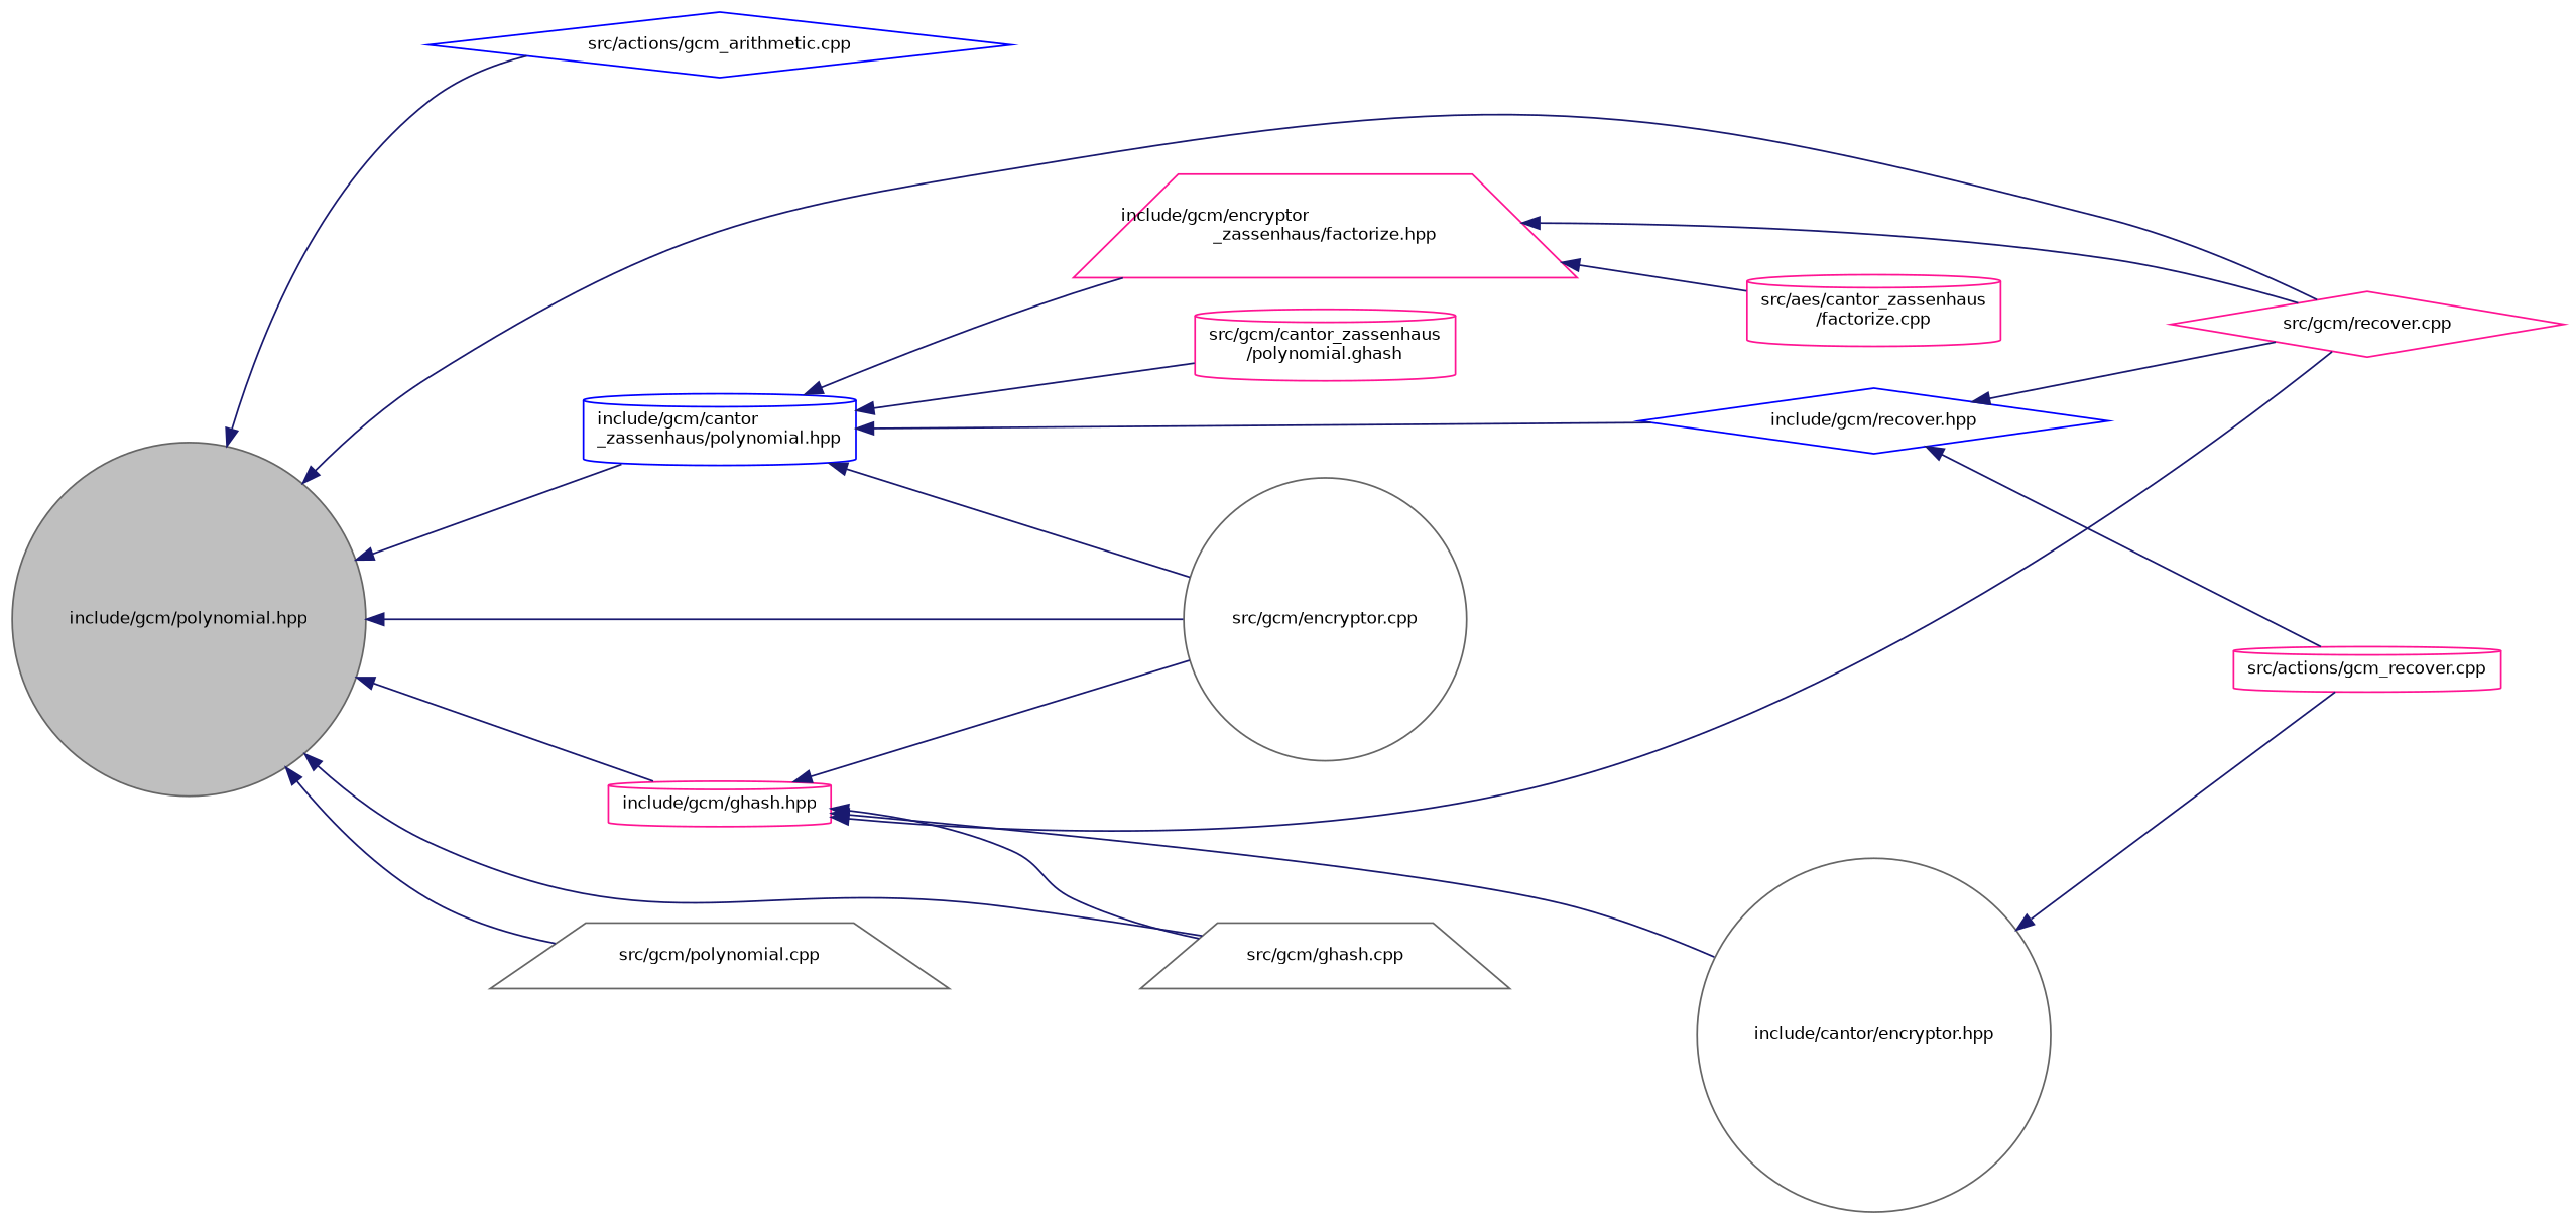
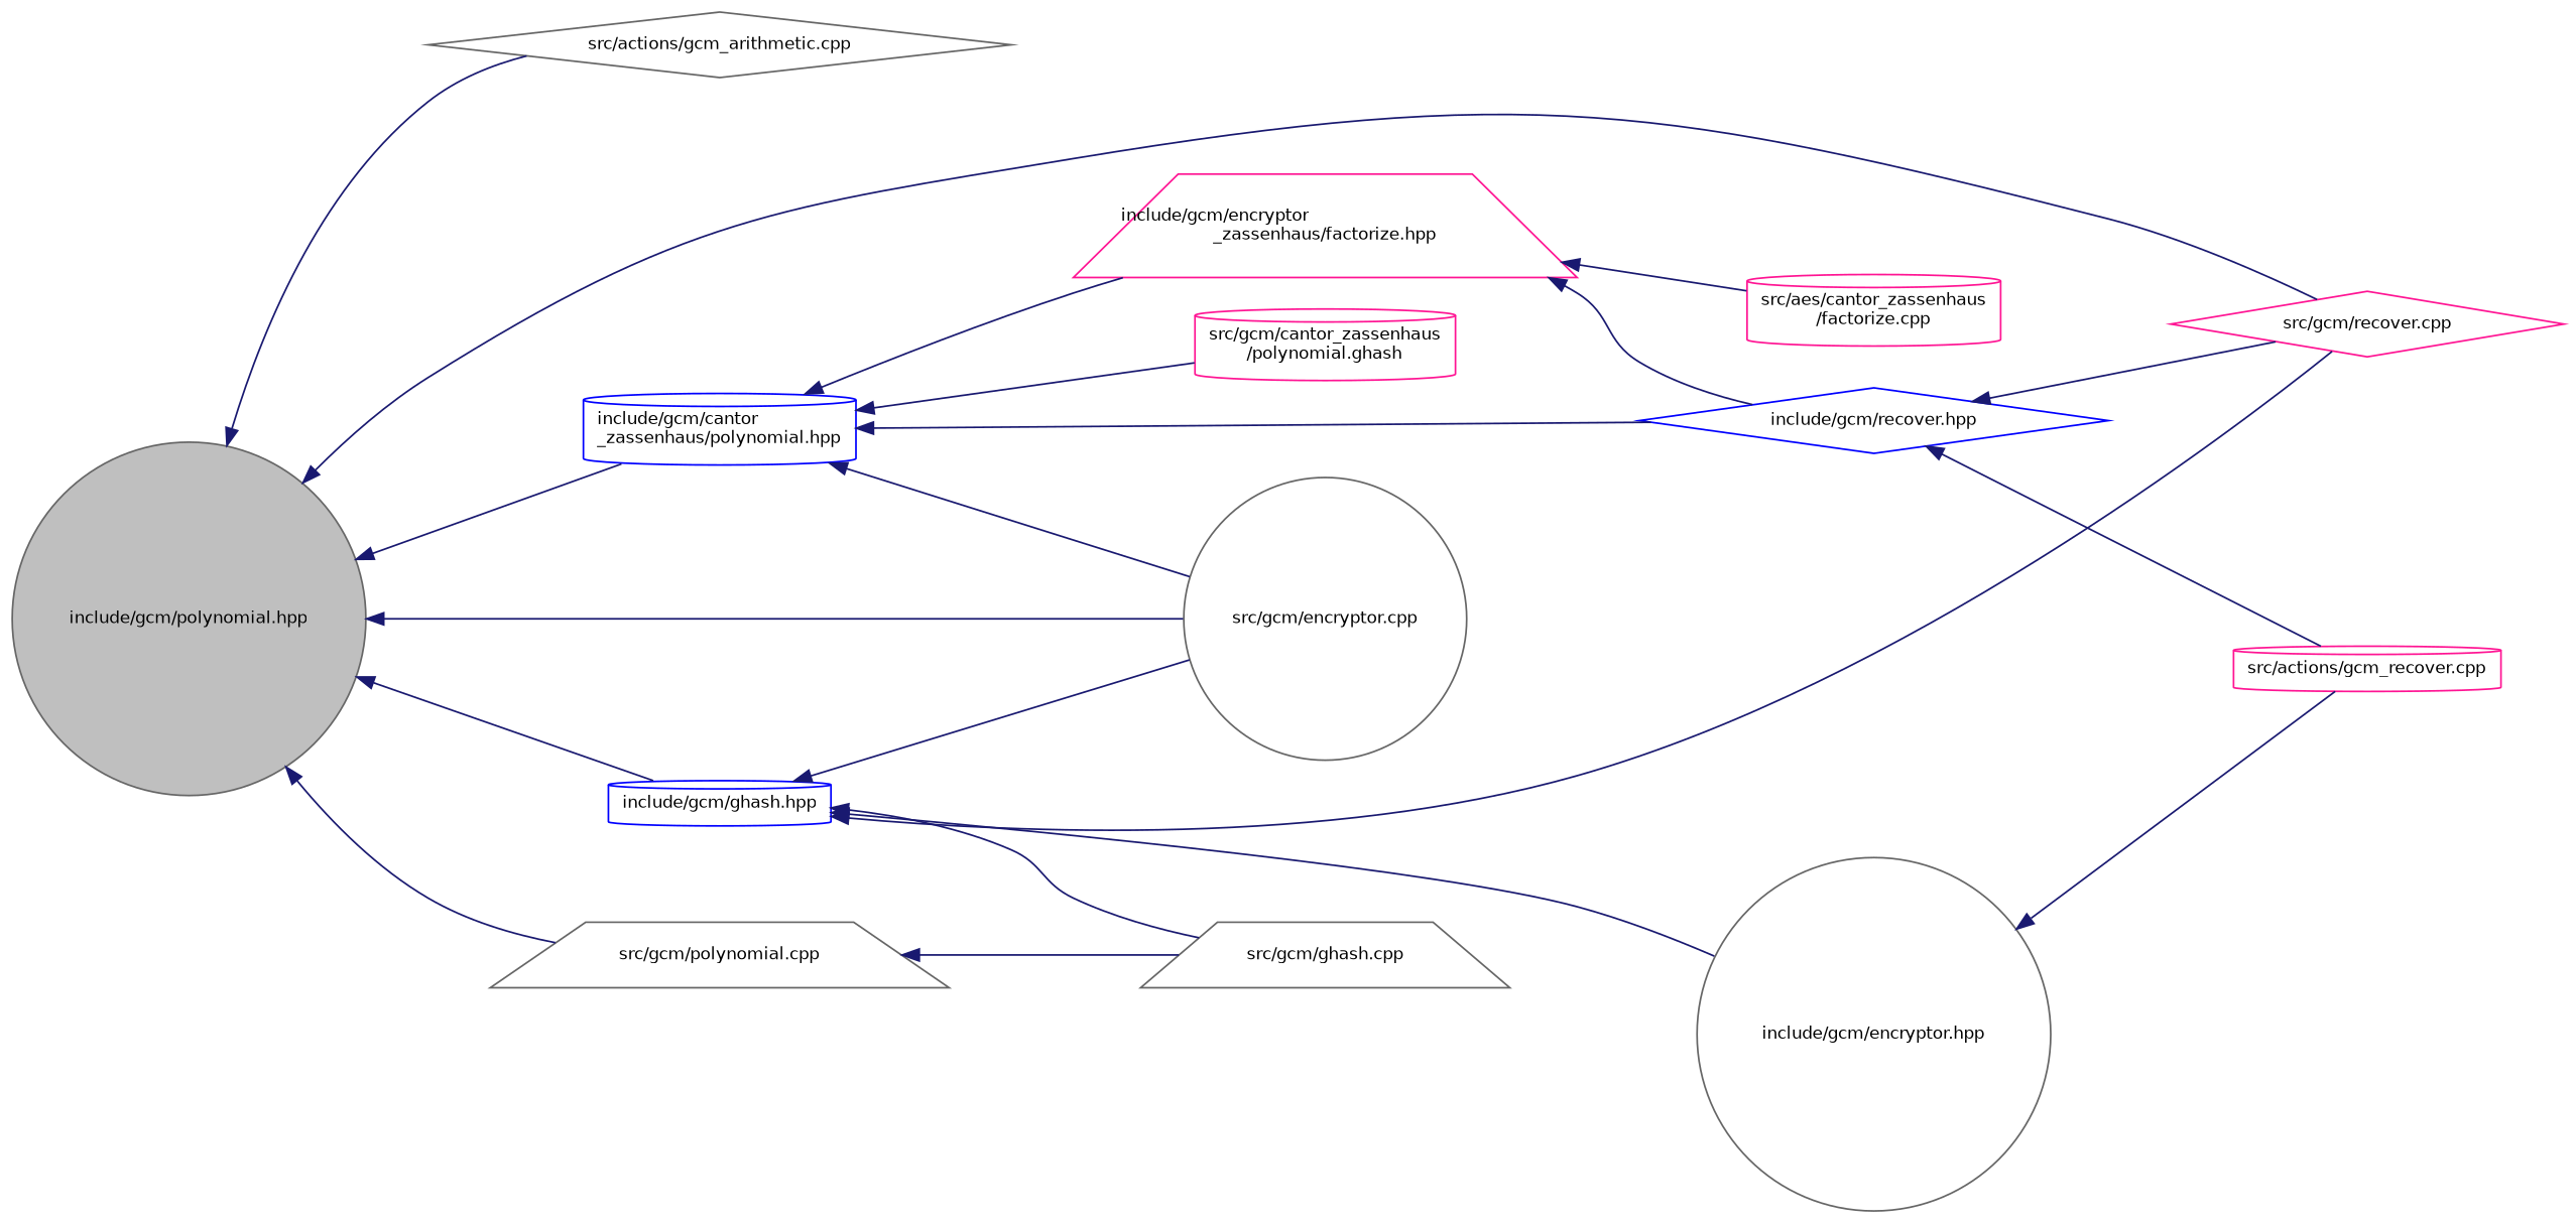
  digraph {
    rankdir=LR
    node [color=deeppink fillcolor=white fontname=Helvetica fontsize=10 shape=cylinder style=filled]
    edge [color=midnightblue dir=back fontname=Helvetica fontsize=10 labelfontname=Helvetica labelfontsize=10 style=solid]
    n1 [color=gray40 fillcolor=grey75 fontcolor=black height=0.2 label="include/gcm/polynomial.hpp" shape=circle width=0.4]
-   n2 [color=blue height=0.2 label="src/actions/gcm_arithmetic.cpp" shape=diamond width=0.4]
+   n2 [color=gray40 height=0.2 label="src/actions/gcm_arithmetic.cpp" shape=diamond width=0.4]
    n3 [color=gray40 height=0.2 label="src/gcm/encryptor.cpp" shape=circle width=0.4]
    n4 [color=gray40 height=0.2 label="src/gcm/ghash.cpp" shape=trapezium width=0.4]
    n5 [color=gray40 height=0.2 label="src/gcm/polynomial.cpp" shape=trapezium width=0.4]
    n6 [height=0.2 label="src/gcm/recover.cpp" shape=diamond width=0.4]
    n7 [color=blue height=0.2 label="include/gcm/cantor\l_zassenhaus/polynomial.hpp" width=0.4]
-   n8 [height=0.2 label="include/gcm/ghash.hpp" width=0.4]
+   n8 [color=blue height=0.2 label="include/gcm/ghash.hpp" width=0.4]
    n9 [height=0.2 label="src/gcm/cantor_zassenhaus\l/polynomial.ghash" width=0.4]
    n10 [height=0.2 label="include/gcm/encryptor\l_zassenhaus/factorize.hpp" shape=trapezium width=0.4]
    n11 [color=blue height=0.2 label="include/gcm/recover.hpp" shape=diamond width=0.4]
-   n12 [color=gray40 height=0.2 label="include/cantor/encryptor.hpp" shape=circle width=0.4]
+   n12 [color=gray40 height=0.2 label="include/gcm/encryptor.hpp" shape=circle width=0.4]
    n13 [height=0.2 label="src/aes/cantor_zassenhaus\l/factorize.cpp" width=0.4]
    n14 [height=0.2 label="src/actions/gcm_recover.cpp" width=0.4]
    n1 -> n2
    n1 -> n3
-   n1 -> n4
+   n5 -> n4
    n1 -> n5
    n1 -> n6
    n1 -> n7
    n1 -> n8
    n7 -> n3
    n7 -> n9
    n7 -> n10
    n7 -> n11
    n8 -> n3
    n8 -> n4
    n8 -> n6
    n8 -> n12
-   n10 -> n6
+   n10 -> n11
    n10 -> n13
    n11 -> n6
    n11 -> n14
    n12 -> n14
  }
